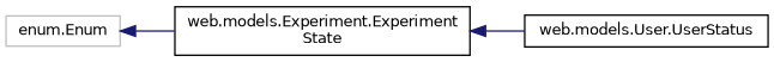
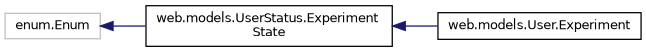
  digraph {
    rankdir=LR
    node [color=black fillcolor=white fontname=Helvetica fontsize=10 shape=record style=filled]
    edge [color=midnightblue dir=back fontname=Helvetica fontsize=10 labelfontname=Helvetica labelfontsize=10 style=solid]
    n1 [color=grey75 height=0.2 label="enum.Enum" width=0.4]
-   n2 [height=0.2 label="web.models.Experiment.Experiment\lState" width=0.4]
-   n3 [height=0.2 label="web.models.User.UserStatus" width=0.4]
+   n2 [height=0.2 label="web.models.UserStatus.Experiment\lState" width=0.4]
+   n3 [height=0.2 label="web.models.User.Experiment" width=0.4]
    n1 -> n2
    n2 -> n3
  }
